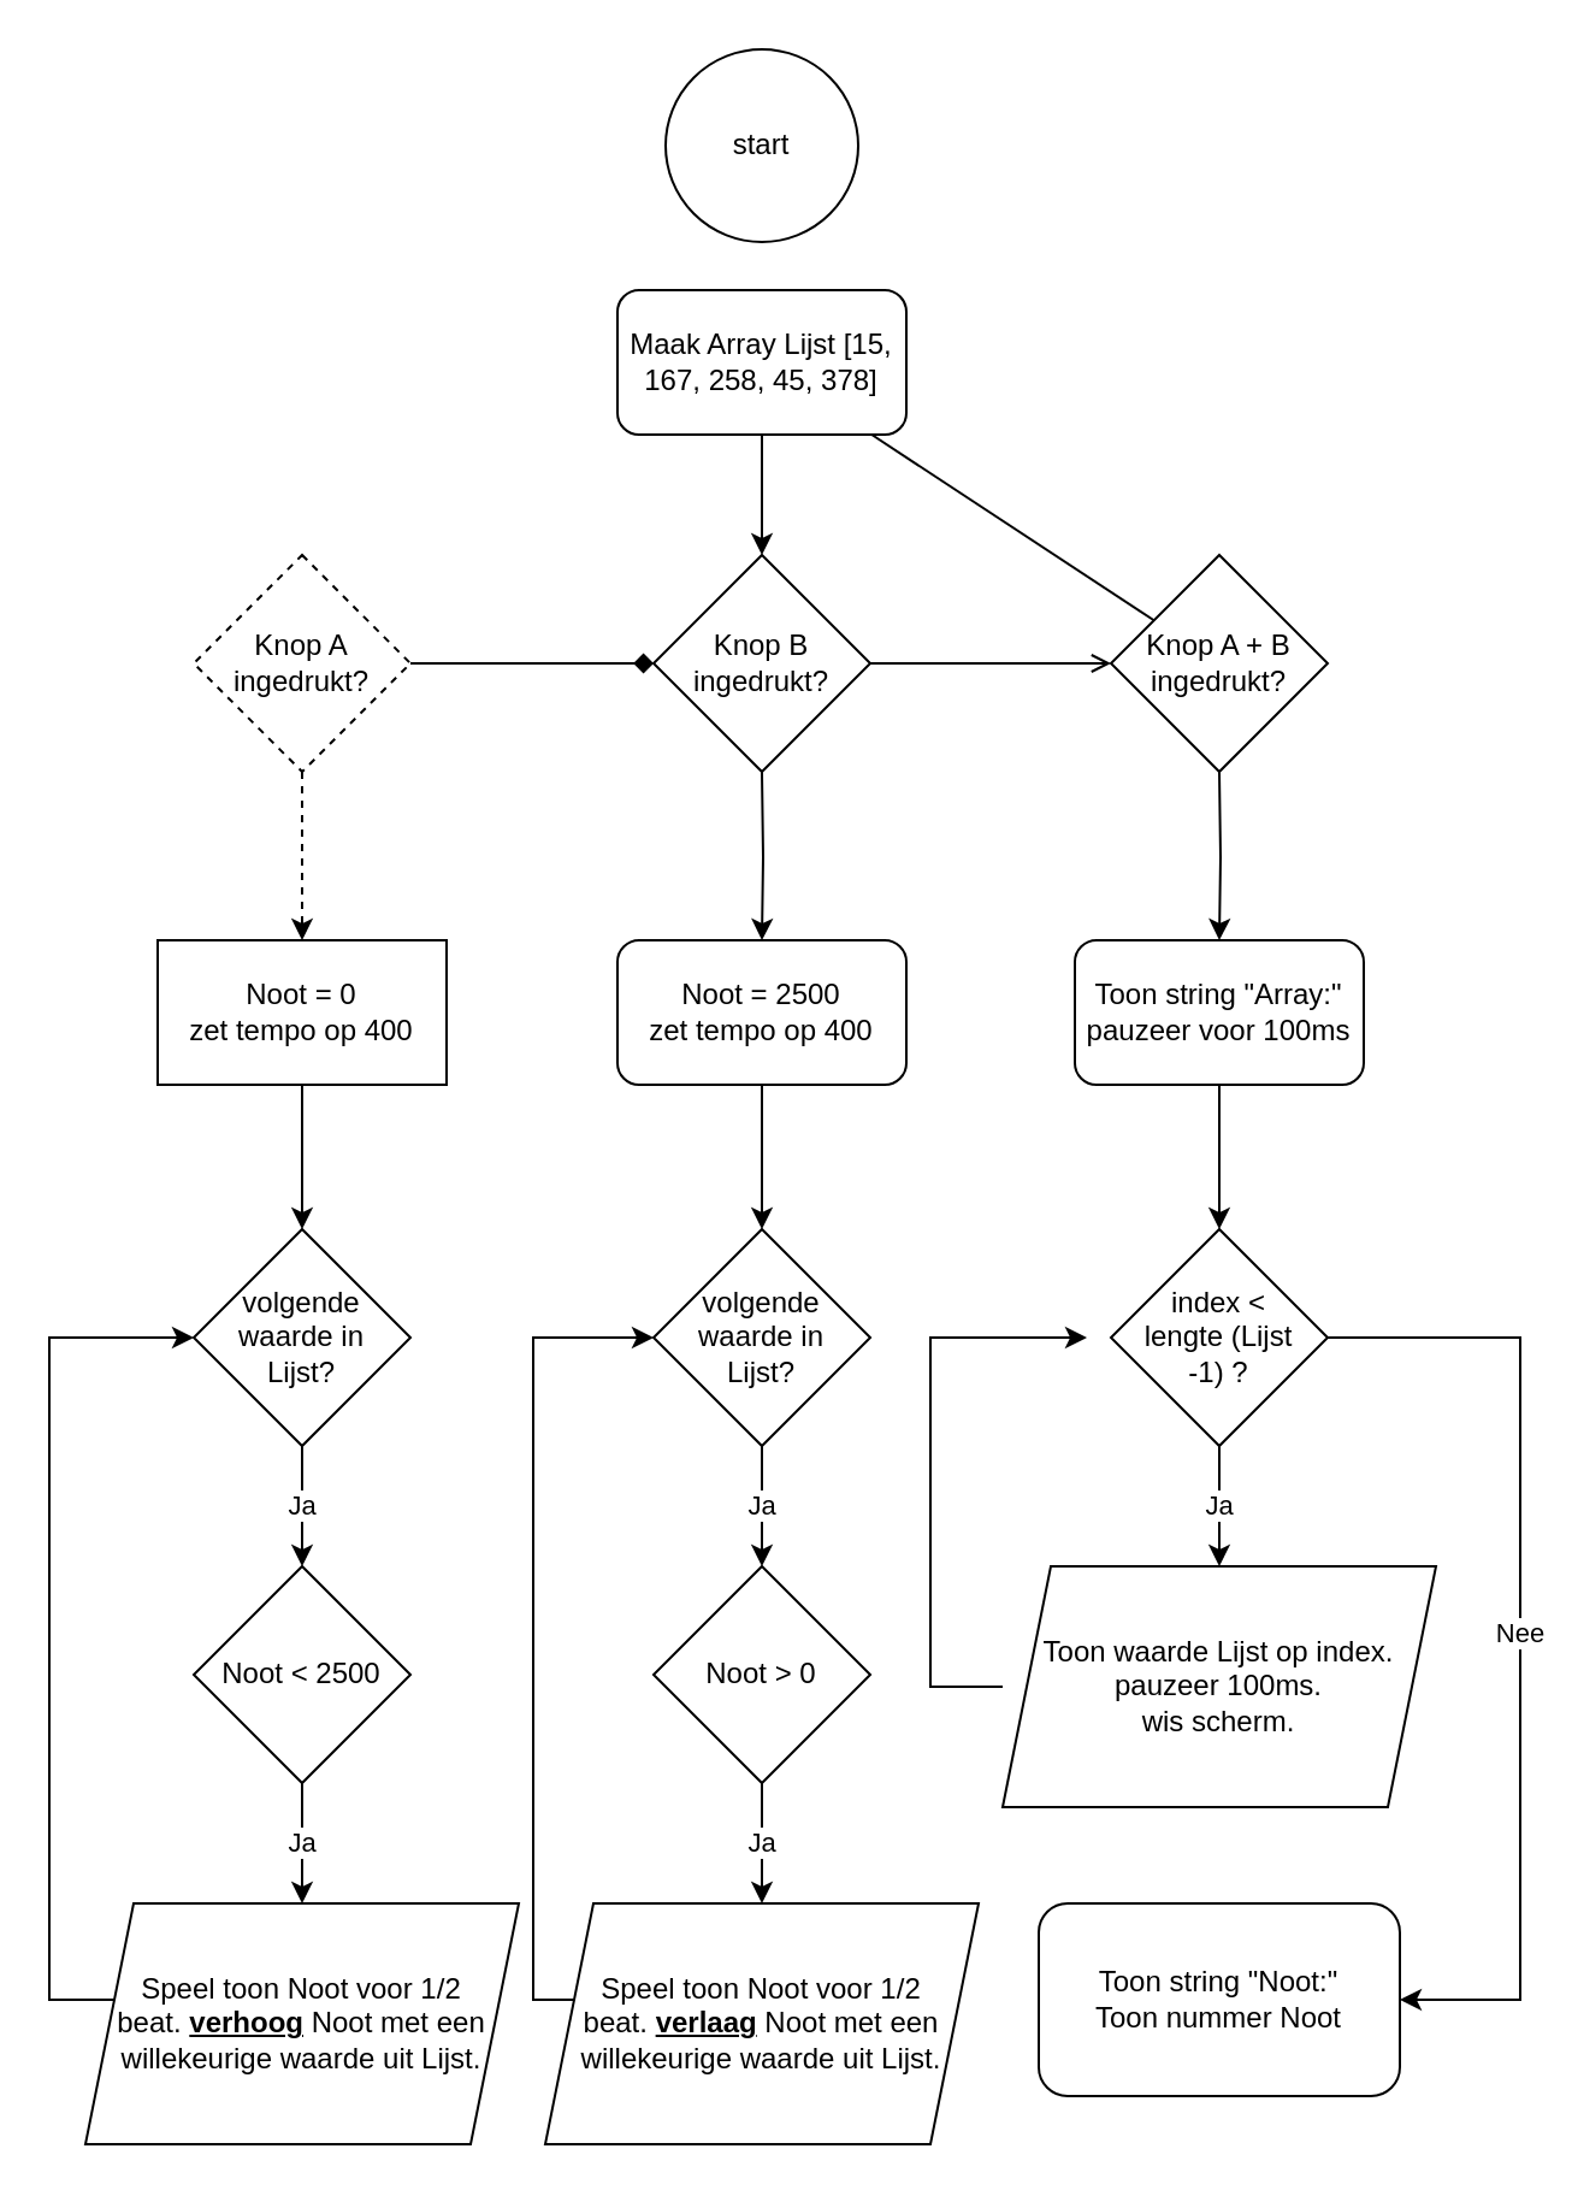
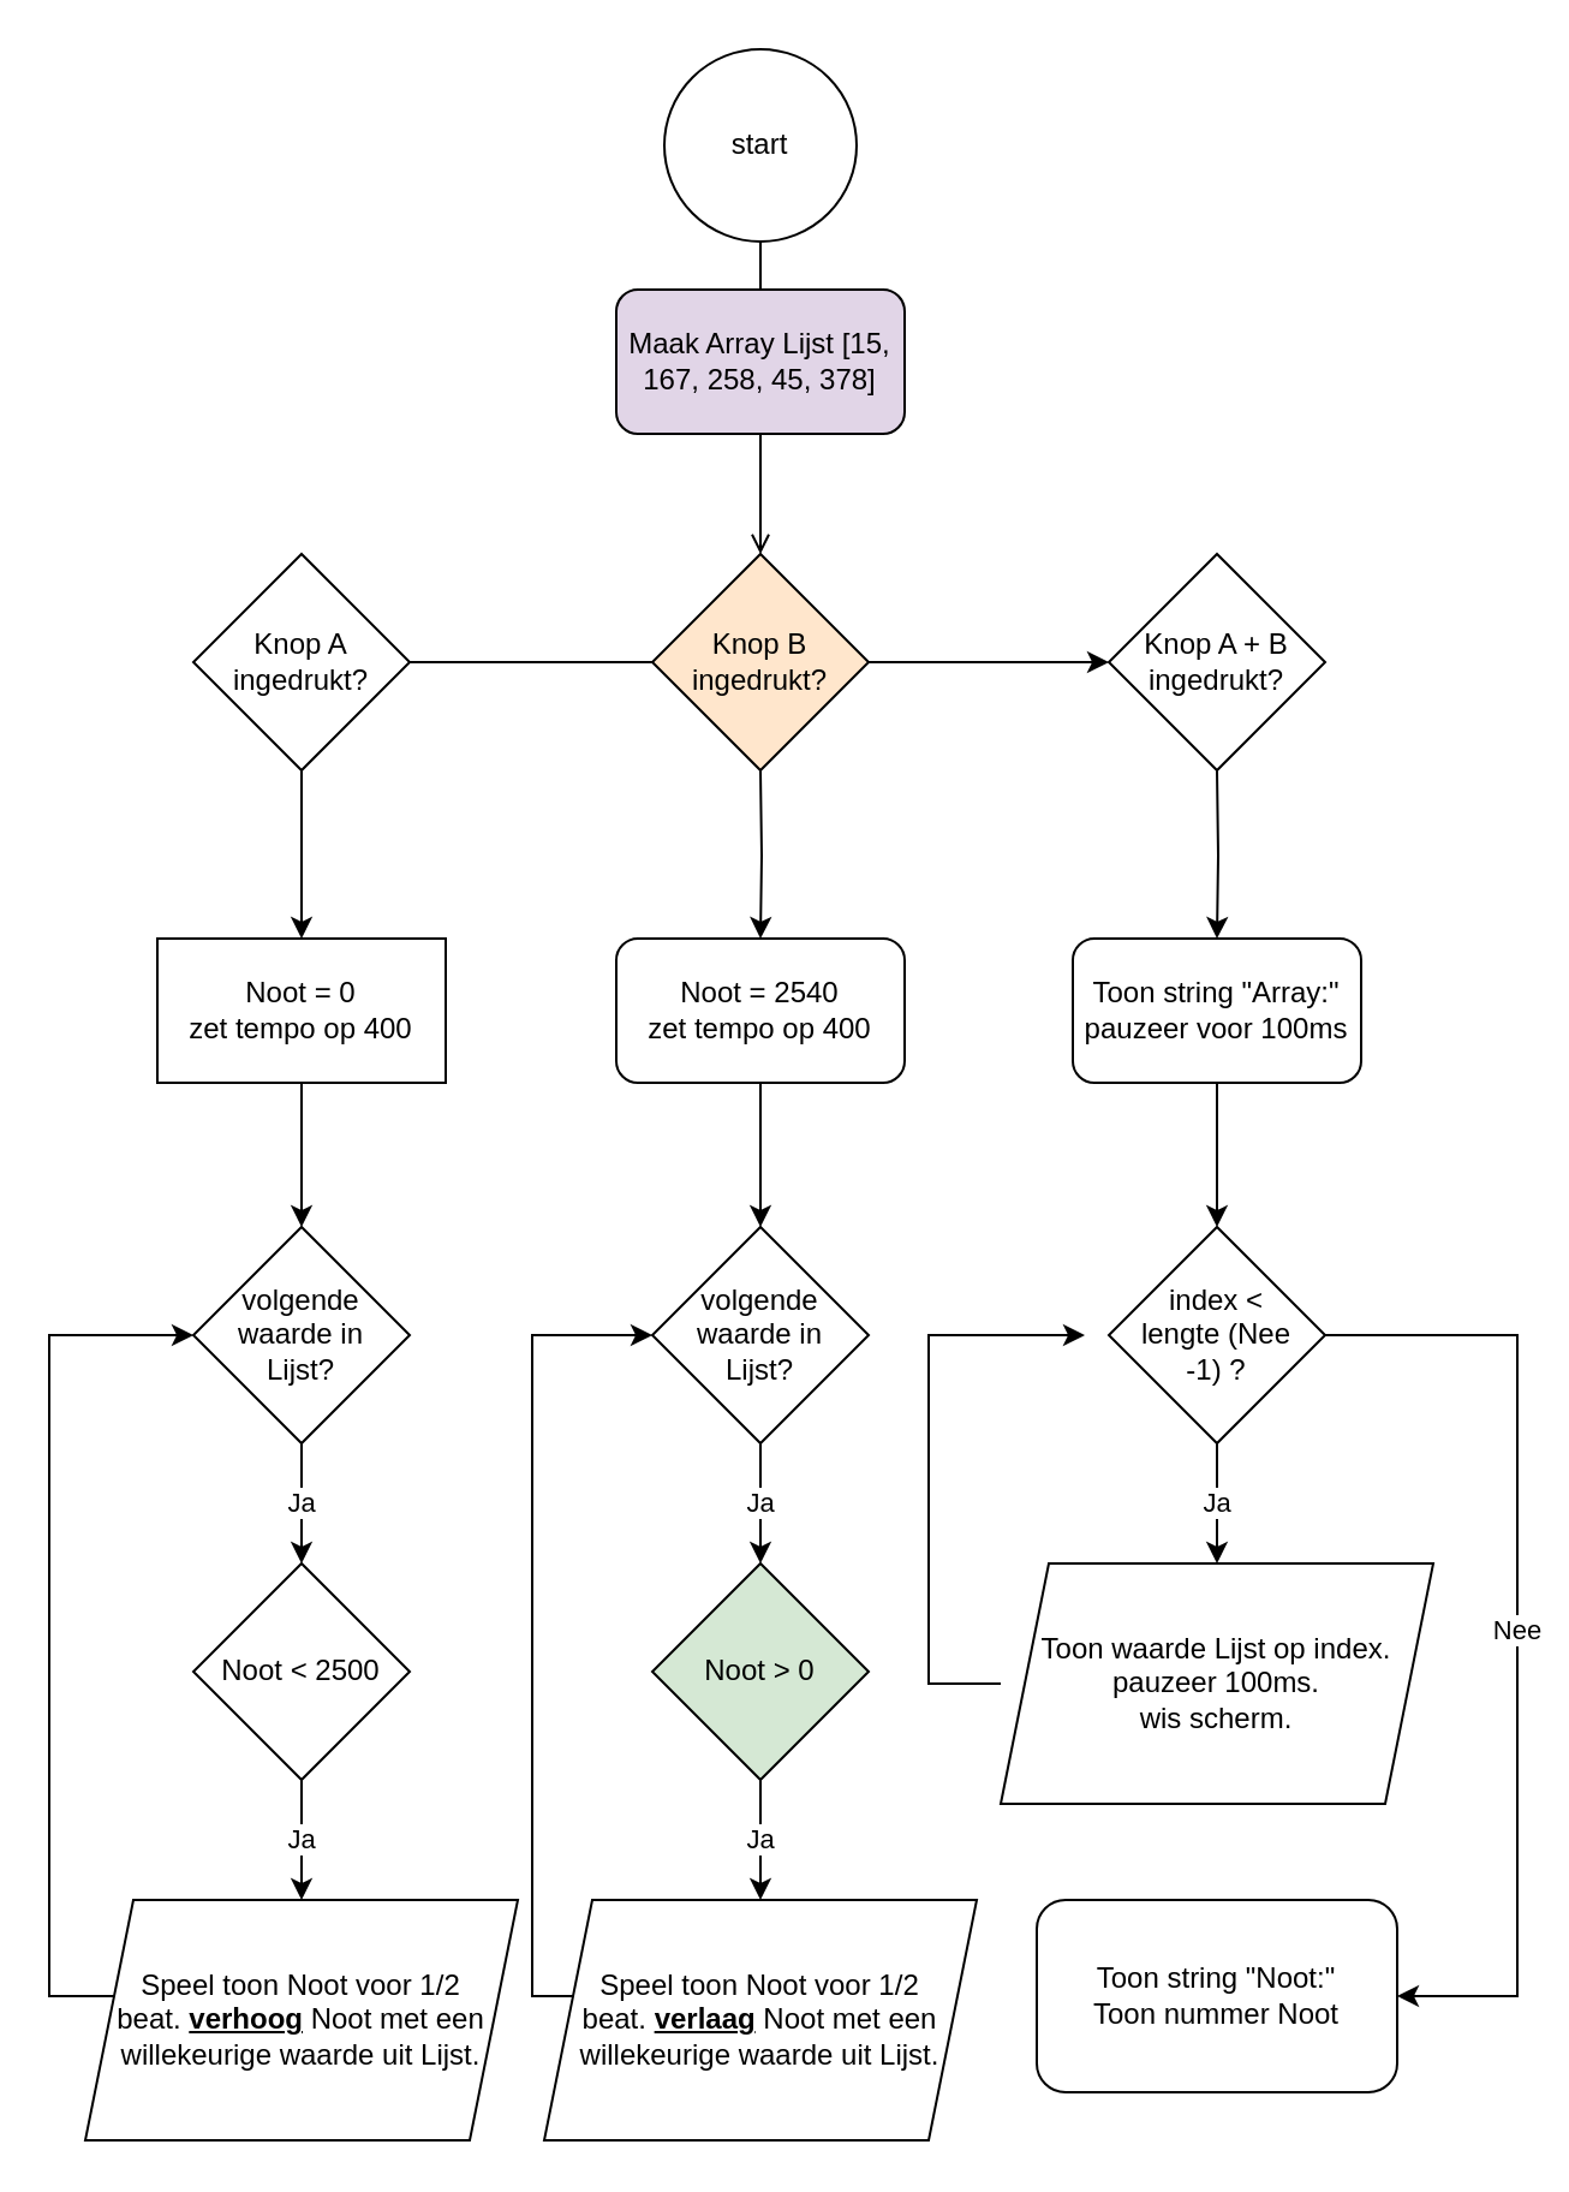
  <mxCell id="0" />
  <mxCell id="1" parent="0" />
  <mxCell id="2" value="start" style="ellipse;whiteSpace=wrap;html=1;aspect=fixed;" vertex="1" parent="1"><mxGeometry x="276" y="20" width="80" height="80" as="geometry" /></mxCell>
- <mxCell id="3" style="edgeStyle=orthogonalEdgeStyle;rounded=0;orthogonalLoop=1;jettySize=auto;html=1;entryX=0.5;entryY=0;entryDx=0;entryDy=0;dashed=1;" edge="1" parent="1" source="4" target="10"><mxGeometry relative="1" as="geometry" /></mxCell>
- <mxCell id="4" value="Knop A ingedrukt?" style="rhombus;whiteSpace=wrap;html=1;dashed=1;" vertex="1" parent="1"><mxGeometry x="80" y="230" width="90" height="90" as="geometry" /></mxCell>
- <mxCell id="5" style="edgeStyle=orthogonalEdgeStyle;rounded=0;orthogonalLoop=1;jettySize=auto;html=1;entryX=0;entryY=0.5;entryDx=0;entryDy=0;endArrow=open;" edge="1" parent="1" source="6" target="26"><mxGeometry relative="1" as="geometry"><mxPoint x="451" y="275" as="targetPoint" /></mxGeometry></mxCell>
- <mxCell id="6" value="Knop B ingedrukt?" style="rhombus;whiteSpace=wrap;html=1;" vertex="1" parent="1"><mxGeometry x="271" y="230" width="90" height="90" as="geometry" /></mxCell>
- <mxCell id="7" value="" style="endArrow=diamond;html=1;exitX=1;exitY=0.5;exitDx=0;exitDy=0;entryX=0;entryY=0.5;entryDx=0;entryDy=0;" edge="1" parent="1" source="4" target="6"><mxGeometry width="50" height="50" relative="1" as="geometry"><mxPoint x="311" y="290" as="sourcePoint" /><mxPoint x="361" y="240" as="targetPoint" /></mxGeometry></mxCell>
- <mxCell id="8" value="" style="endArrow=none;html=1;" edge="1" parent="1" source="12" target="26"><mxGeometry width="50" height="50" relative="1" as="geometry"><mxPoint x="316" y="195" as="sourcePoint" /><mxPoint x="332" y="140" as="targetPoint" /></mxGeometry></mxCell>
+ <mxCell id="3" style="edgeStyle=orthogonalEdgeStyle;rounded=0;orthogonalLoop=1;jettySize=auto;html=1;entryX=0.5;entryY=0;entryDx=0;entryDy=0;" edge="1" parent="1" source="4" target="10"><mxGeometry relative="1" as="geometry" /></mxCell>
+ <mxCell id="4" value="Knop A ingedrukt?" style="rhombus;whiteSpace=wrap;html=1;" vertex="1" parent="1"><mxGeometry x="80" y="230" width="90" height="90" as="geometry" /></mxCell>
+ <mxCell id="5" style="edgeStyle=orthogonalEdgeStyle;rounded=0;orthogonalLoop=1;jettySize=auto;html=1;entryX=0;entryY=0.5;entryDx=0;entryDy=0;" edge="1" parent="1" source="6" target="26"><mxGeometry relative="1" as="geometry"><mxPoint x="451" y="275" as="targetPoint" /></mxGeometry></mxCell>
+ <mxCell id="6" value="Knop B ingedrukt?" style="rhombus;whiteSpace=wrap;html=1;fillColor=#ffe6cc;" vertex="1" parent="1"><mxGeometry x="271" y="230" width="90" height="90" as="geometry" /></mxCell>
+ <mxCell id="7" value="" style="endArrow=none;html=1;exitX=1;exitY=0.5;exitDx=0;exitDy=0;entryX=0;entryY=0.5;entryDx=0;entryDy=0;" edge="1" parent="1" source="4" target="6"><mxGeometry width="50" height="50" relative="1" as="geometry"><mxPoint x="311" y="290" as="sourcePoint" /><mxPoint x="361" y="240" as="targetPoint" /></mxGeometry></mxCell>
+ <mxCell id="8" value="" style="endArrow=none;html=1;entryX=0.5;entryY=1;entryDx=0;entryDy=0;" edge="1" parent="1" source="12" target="2"><mxGeometry width="50" height="50" relative="1" as="geometry"><mxPoint x="316" y="195" as="sourcePoint" /><mxPoint x="332" y="140" as="targetPoint" /></mxGeometry></mxCell>
  <mxCell id="9" style="edgeStyle=orthogonalEdgeStyle;rounded=0;orthogonalLoop=1;jettySize=auto;html=1;entryX=0.5;entryY=0;entryDx=0;entryDy=0;" edge="1" parent="1" source="10"><mxGeometry relative="1" as="geometry"><mxPoint x="125" y="510" as="targetPoint" /></mxGeometry></mxCell>
  <mxCell id="10" value="Noot = 0&lt;br&gt;zet tempo op 400" style="whiteSpace=wrap;html=1;rounded=0;" vertex="1" parent="1"><mxGeometry x="65" y="390" width="120" height="60" as="geometry" /></mxCell>
- <mxCell id="11" style="edgeStyle=orthogonalEdgeStyle;rounded=0;orthogonalLoop=1;jettySize=auto;html=1;entryX=0.5;entryY=0;entryDx=0;entryDy=0;" edge="1" parent="1" source="12" target="6"><mxGeometry relative="1" as="geometry" /></mxCell>
- <mxCell id="12" value="Maak Array Lijst [15, 167, 258, 45, 378]" style="rounded=1;whiteSpace=wrap;html=1;" vertex="1" parent="1"><mxGeometry x="256" y="120" width="120" height="60" as="geometry" /></mxCell>
+ <mxCell id="11" style="edgeStyle=orthogonalEdgeStyle;rounded=0;orthogonalLoop=1;jettySize=auto;html=1;entryX=0.5;entryY=0;entryDx=0;entryDy=0;endArrow=open;" edge="1" parent="1" source="12" target="6"><mxGeometry relative="1" as="geometry" /></mxCell>
+ <mxCell id="12" value="Maak Array Lijst [15, 167, 258, 45, 378]" style="rounded=1;whiteSpace=wrap;html=1;fillColor=#e1d5e7;" vertex="1" parent="1"><mxGeometry x="256" y="120" width="120" height="60" as="geometry" /></mxCell>
  <mxCell id="13" style="edgeStyle=orthogonalEdgeStyle;rounded=0;orthogonalLoop=1;jettySize=auto;html=1;entryX=0.5;entryY=0;entryDx=0;entryDy=0;" edge="1" parent="1" target="14"><mxGeometry relative="1" as="geometry"><mxPoint x="316" y="320" as="sourcePoint" /></mxGeometry></mxCell>
- <mxCell id="14" value="Noot = 2500&lt;br&gt;zet tempo op 400" style="rounded=1;whiteSpace=wrap;html=1;" vertex="1" parent="1"><mxGeometry x="256" y="390" width="120" height="60" as="geometry" /></mxCell>
+ <mxCell id="14" value="Noot = 2540&lt;br&gt;zet tempo op 400" style="rounded=1;whiteSpace=wrap;html=1;" vertex="1" parent="1"><mxGeometry x="256" y="390" width="120" height="60" as="geometry" /></mxCell>
  <mxCell id="15" value="Ja" style="edgeStyle=orthogonalEdgeStyle;rounded=0;orthogonalLoop=1;jettySize=auto;html=1;entryX=0.5;entryY=0;entryDx=0;entryDy=0;" edge="1" parent="1" source="16"><mxGeometry relative="1" as="geometry"><mxPoint x="125" y="650" as="targetPoint" /></mxGeometry></mxCell>
  <mxCell id="16" value="volgende waarde in Lijst?" style="rhombus;whiteSpace=wrap;html=1;spacingLeft=10;spacingRight=10;" vertex="1" parent="1"><mxGeometry x="80" y="510" width="90" height="90" as="geometry" /></mxCell>
  <mxCell id="17" style="edgeStyle=orthogonalEdgeStyle;rounded=0;orthogonalLoop=1;jettySize=auto;html=1;entryX=0.5;entryY=0;entryDx=0;entryDy=0;" edge="1" parent="1"><mxGeometry relative="1" as="geometry"><mxPoint x="316" y="450" as="sourcePoint" /><mxPoint x="316" y="510" as="targetPoint" /></mxGeometry></mxCell>
  <mxCell id="18" value="Ja" style="edgeStyle=orthogonalEdgeStyle;rounded=0;orthogonalLoop=1;jettySize=auto;html=1;entryX=0.5;entryY=0;entryDx=0;entryDy=0;" edge="1" parent="1" source="19"><mxGeometry relative="1" as="geometry"><mxPoint x="125" y="790" as="targetPoint" /></mxGeometry></mxCell>
  <mxCell id="19" value="Noot &amp;lt; 2500" style="rhombus;whiteSpace=wrap;html=1;spacingLeft=10;spacingRight=10;" vertex="1" parent="1"><mxGeometry x="80" y="650" width="90" height="90" as="geometry" /></mxCell>
  <mxCell id="20" style="edgeStyle=orthogonalEdgeStyle;rounded=0;orthogonalLoop=1;jettySize=auto;html=1;exitX=0;exitY=0.5;exitDx=0;exitDy=0;entryX=0;entryY=0.5;entryDx=0;entryDy=0;" edge="1" parent="1" target="16"><mxGeometry relative="1" as="geometry"><mxPoint x="50" y="830" as="sourcePoint" /><Array as="points"><mxPoint x="20" y="830" /><mxPoint x="20" y="555" /></Array></mxGeometry></mxCell>
  <mxCell id="21" value="Ja" style="edgeStyle=orthogonalEdgeStyle;rounded=0;orthogonalLoop=1;jettySize=auto;html=1;entryX=0.5;entryY=0;entryDx=0;entryDy=0;" edge="1" parent="1" source="22"><mxGeometry relative="1" as="geometry"><mxPoint x="316" y="650" as="targetPoint" /></mxGeometry></mxCell>
  <mxCell id="22" value="volgende waarde in Lijst?" style="rhombus;whiteSpace=wrap;html=1;spacingLeft=10;spacingRight=10;" vertex="1" parent="1"><mxGeometry x="271" y="510" width="90" height="90" as="geometry" /></mxCell>
  <mxCell id="23" value="Ja" style="edgeStyle=orthogonalEdgeStyle;rounded=0;orthogonalLoop=1;jettySize=auto;html=1;entryX=0.5;entryY=0;entryDx=0;entryDy=0;" edge="1" parent="1" source="24"><mxGeometry relative="1" as="geometry"><mxPoint x="316" y="790" as="targetPoint" /></mxGeometry></mxCell>
- <mxCell id="24" value="Noot &amp;gt; 0" style="rhombus;whiteSpace=wrap;html=1;spacingLeft=10;spacingRight=10;" vertex="1" parent="1"><mxGeometry x="271" y="650" width="90" height="90" as="geometry" /></mxCell>
+ <mxCell id="24" value="Noot &amp;gt; 0" style="rhombus;whiteSpace=wrap;html=1;spacingLeft=10;spacingRight=10;fillColor=#d5e8d4;" vertex="1" parent="1"><mxGeometry x="271" y="650" width="90" height="90" as="geometry" /></mxCell>
  <mxCell id="25" style="edgeStyle=orthogonalEdgeStyle;rounded=0;orthogonalLoop=1;jettySize=auto;html=1;exitX=0;exitY=0.5;exitDx=0;exitDy=0;entryX=0;entryY=0.5;entryDx=0;entryDy=0;" edge="1" parent="1" target="22"><mxGeometry relative="1" as="geometry"><Array as="points"><mxPoint x="221" y="830" /><mxPoint x="221" y="555" /></Array><mxPoint x="241" y="830" as="sourcePoint" /></mxGeometry></mxCell>
  <mxCell id="26" value="Knop A + B ingedrukt?" style="rhombus;whiteSpace=wrap;html=1;" vertex="1" parent="1"><mxGeometry x="461" y="230" width="90" height="90" as="geometry" /></mxCell>
  <mxCell id="27" style="edgeStyle=orthogonalEdgeStyle;rounded=0;orthogonalLoop=1;jettySize=auto;html=1;entryX=0.5;entryY=0;entryDx=0;entryDy=0;" edge="1" target="28" parent="1"><mxGeometry relative="1" as="geometry"><mxPoint x="506" y="320" as="sourcePoint" /></mxGeometry></mxCell>
  <mxCell id="28" value="Toon string &quot;Array:&quot;&lt;br&gt;pauzeer voor 100ms" style="rounded=1;whiteSpace=wrap;html=1;" vertex="1" parent="1"><mxGeometry x="446" y="390" width="120" height="60" as="geometry" /></mxCell>
  <mxCell id="29" style="edgeStyle=orthogonalEdgeStyle;rounded=0;orthogonalLoop=1;jettySize=auto;html=1;entryX=0.5;entryY=0;entryDx=0;entryDy=0;" edge="1" parent="1"><mxGeometry relative="1" as="geometry"><mxPoint x="506" y="450" as="sourcePoint" /><mxPoint x="506" y="510" as="targetPoint" /></mxGeometry></mxCell>
  <mxCell id="30" value="Ja" style="edgeStyle=orthogonalEdgeStyle;rounded=0;orthogonalLoop=1;jettySize=auto;html=1;entryX=0.5;entryY=0;entryDx=0;entryDy=0;" edge="1" source="32" parent="1"><mxGeometry relative="1" as="geometry"><mxPoint x="506" y="650" as="targetPoint" /></mxGeometry></mxCell>
  <mxCell id="31" value="Nee" style="edgeStyle=orthogonalEdgeStyle;rounded=0;orthogonalLoop=1;jettySize=auto;html=1;exitX=1;exitY=0.5;exitDx=0;exitDy=0;entryX=1;entryY=0.5;entryDx=0;entryDy=0;" edge="1" parent="1" source="32" target="33"><mxGeometry relative="1" as="geometry"><Array as="points"><mxPoint x="631" y="555" /><mxPoint x="631" y="830" /></Array></mxGeometry></mxCell>
- <mxCell id="32" value="index &amp;lt; lengte (Lijst -1) ?" style="rhombus;whiteSpace=wrap;html=1;spacingLeft=10;spacingRight=10;" vertex="1" parent="1"><mxGeometry x="461" y="510" width="90" height="90" as="geometry" /></mxCell>
+ <mxCell id="32" value="index &amp;lt; lengte (Nee -1) ?" style="rhombus;whiteSpace=wrap;html=1;spacingLeft=10;spacingRight=10;" vertex="1" parent="1"><mxGeometry x="461" y="510" width="90" height="90" as="geometry" /></mxCell>
  <mxCell id="33" value="Toon string &quot;Noot:&quot;&lt;br&gt;Toon nummer Noot" style="rounded=1;whiteSpace=wrap;html=1;" vertex="1" parent="1"><mxGeometry x="431" y="790" width="150" height="80" as="geometry" /></mxCell>
  <mxCell id="34" style="edgeStyle=orthogonalEdgeStyle;rounded=0;orthogonalLoop=1;jettySize=auto;html=1;entryX=0;entryY=0.5;entryDx=0;entryDy=0;" edge="1" parent="1"><mxGeometry relative="1" as="geometry"><mxPoint x="416" y="700" as="sourcePoint" /><mxPoint x="451" y="555" as="targetPoint" /><Array as="points"><mxPoint x="386" y="700" /><mxPoint x="386" y="555" /></Array></mxGeometry></mxCell>
  <mxCell id="35" value="&lt;span&gt;Toon waarde Lijst op index. pauzeer 100ms.&lt;/span&gt;&lt;br&gt;&lt;span&gt;wis scherm.&lt;/span&gt;" style="shape=parallelogram;perimeter=parallelogramPerimeter;whiteSpace=wrap;html=1;fixedSize=1;" vertex="1" parent="1"><mxGeometry x="416" y="650" width="180" height="100" as="geometry" /></mxCell>
  <mxCell id="36" value="Speel toon Noot voor 1/2 beat.&amp;nbsp;&lt;b&gt;&lt;u&gt;verlaag&lt;/u&gt;&lt;/b&gt;&amp;nbsp;Noot met een willekeurige waarde uit Lijst." style="shape=parallelogram;perimeter=parallelogramPerimeter;whiteSpace=wrap;html=1;fixedSize=1;" vertex="1" parent="1"><mxGeometry x="226" y="790" width="180" height="100" as="geometry" /></mxCell>
  <mxCell id="37" value="Speel toon Noot voor 1/2 beat.&amp;nbsp;&lt;u&gt;&lt;b&gt;verhoog&lt;/b&gt;&lt;/u&gt;&amp;nbsp;Noot met een willekeurige waarde uit Lijst." style="shape=parallelogram;perimeter=parallelogramPerimeter;whiteSpace=wrap;html=1;fixedSize=1;" vertex="1" parent="1"><mxGeometry x="35" y="790" width="180" height="100" as="geometry" /></mxCell>
